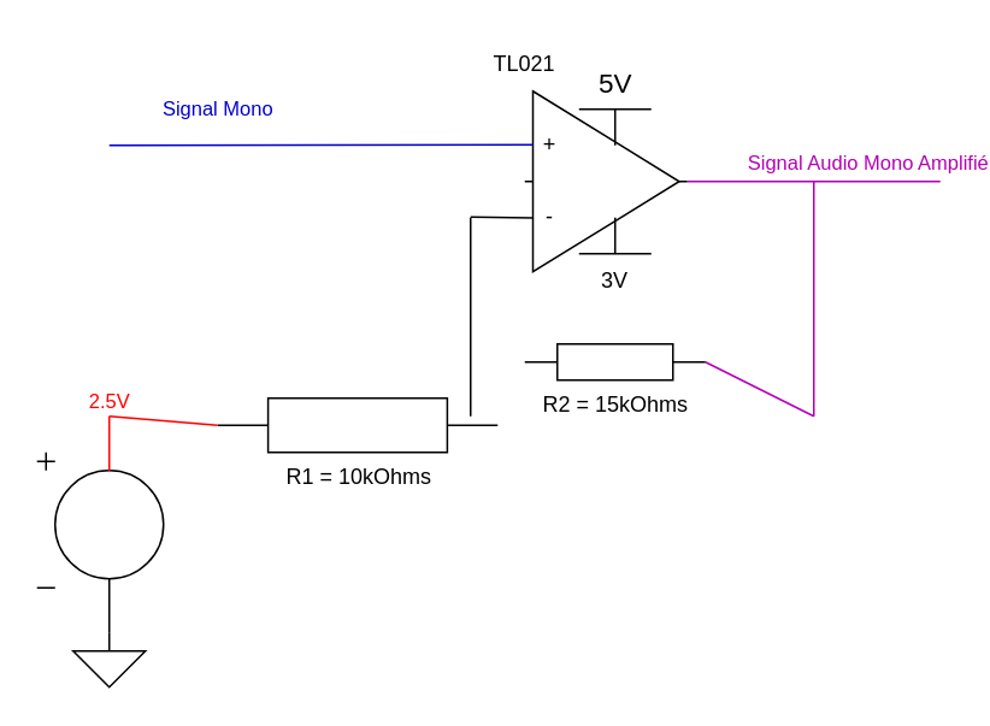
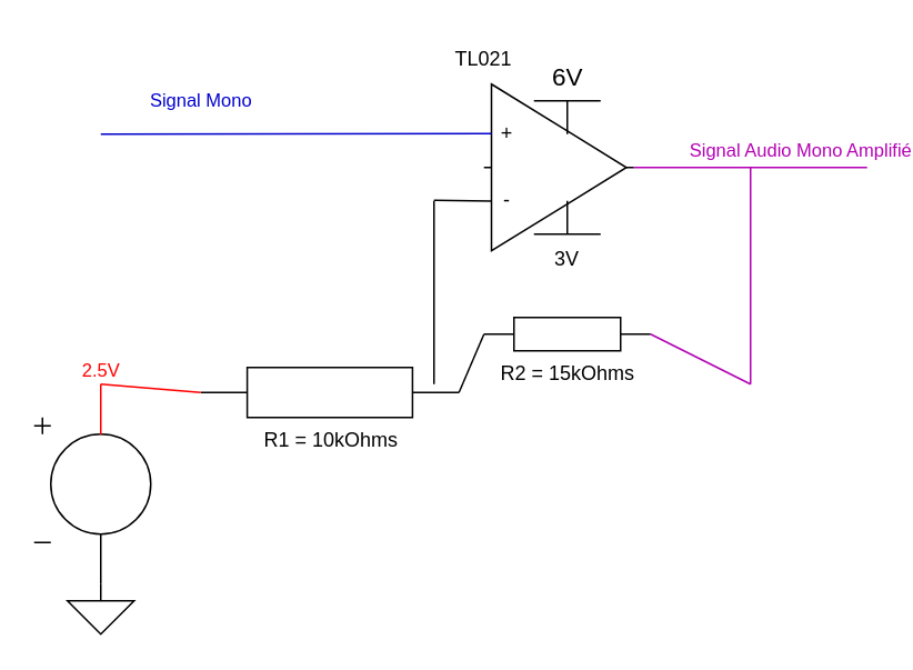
  <mxCell id="0" />
  <mxCell id="1" parent="0" />
  <mxCell id="2" value="" style="verticalLabelPosition=bottom;shadow=0;dashed=0;align=center;html=1;verticalAlign=top;shape=mxgraph.electrical.abstract.amplifier;" vertex="1" parent="1"><mxGeometry x="290" y="50" width="90" height="100" as="geometry" /></mxCell>
  <mxCell id="3" value="+" style="text;html=1;align=center;verticalAlign=middle;whiteSpace=wrap;rounded=0;" vertex="1" parent="1"><mxGeometry x="274" y="70" width="60" height="20" as="geometry" /></mxCell>
  <mxCell id="4" value="-" style="text;html=1;align=center;verticalAlign=middle;whiteSpace=wrap;rounded=0;" vertex="1" parent="1"><mxGeometry x="274" y="110" width="60" height="20" as="geometry" /></mxCell>
  <mxCell id="5" value="&lt;font color=&quot;#b300b3&quot;&gt;Signal Audio Mono Amplifié&lt;/font&gt;" style="endArrow=none;html=1;rounded=0;entryX=1;entryY=0.5;entryDx=0;entryDy=0;entryPerimeter=0;strokeColor=#B300B3;" edge="1" parent="1" target="2"><mxGeometry x="-0.429" y="-10" width="50" height="50" relative="1" as="geometry"><mxPoint x="520" y="100" as="sourcePoint" /><mxPoint x="360" y="120" as="targetPoint" /><mxPoint as="offset" /></mxGeometry></mxCell>
  <mxCell id="6" value="R2 = 15kOhms" style="pointerEvents=1;verticalLabelPosition=bottom;shadow=0;dashed=0;align=center;html=1;verticalAlign=top;shape=mxgraph.electrical.resistors.resistor_1;" vertex="1" parent="1"><mxGeometry x="290" y="190" width="100" height="20" as="geometry" /></mxCell>
  <mxCell id="7" value="" style="endArrow=none;html=1;rounded=0;entryX=1;entryY=0.5;entryDx=0;entryDy=0;entryPerimeter=0;strokeColor=#B300B3;" edge="1" parent="1" target="6"><mxGeometry x="-1" y="-50" width="50" height="50" relative="1" as="geometry"><mxPoint x="450" y="230" as="sourcePoint" /><mxPoint x="390" y="110" as="targetPoint" /><mxPoint x="30" y="10" as="offset" /></mxGeometry></mxCell>
  <mxCell id="8" value="" style="endArrow=none;html=1;rounded=0;strokeColor=#B300B3;" edge="1" parent="1"><mxGeometry x="-1" y="-50" width="50" height="50" relative="1" as="geometry"><mxPoint x="450" y="230" as="sourcePoint" /><mxPoint x="450" y="100" as="targetPoint" /><mxPoint x="30" y="10" as="offset" /></mxGeometry></mxCell>
  <mxCell id="9" value="R1 = 10kOhms" style="pointerEvents=1;verticalLabelPosition=bottom;shadow=0;dashed=0;align=center;html=1;verticalAlign=top;shape=mxgraph.electrical.resistors.resistor_1;" vertex="1" parent="1"><mxGeometry x="120" y="220" width="155" height="30" as="geometry" /></mxCell>
+ <mxCell id="10" value="" style="endArrow=none;html=1;rounded=0;exitX=1;exitY=0.5;exitDx=0;exitDy=0;exitPerimeter=0;entryX=0;entryY=0.5;entryDx=0;entryDy=0;entryPerimeter=0;" edge="1" parent="1" source="9" target="6"><mxGeometry width="50" height="50" relative="1" as="geometry"><mxPoint x="150" y="250" as="sourcePoint" /><mxPoint x="200" y="200" as="targetPoint" /></mxGeometry></mxCell>
  <mxCell id="11" value="" style="endArrow=none;html=1;rounded=0;" edge="1" parent="1"><mxGeometry width="50" height="50" relative="1" as="geometry"><mxPoint x="260" y="120" as="sourcePoint" /><mxPoint x="260" y="230" as="targetPoint" /></mxGeometry></mxCell>
  <mxCell id="12" value="" style="endArrow=none;html=1;rounded=0;exitX=1;exitY=0.5;exitDx=0;exitDy=0;exitPerimeter=0;entryX=0.051;entryY=0.701;entryDx=0;entryDy=0;entryPerimeter=0;" edge="1" parent="1" target="2"><mxGeometry width="50" height="50" relative="1" as="geometry"><mxPoint x="260" y="119.66" as="sourcePoint" /><mxPoint x="290" y="120" as="targetPoint" /></mxGeometry></mxCell>
  <mxCell id="13" value="" style="pointerEvents=1;verticalLabelPosition=bottom;shadow=0;dashed=0;align=center;html=1;verticalAlign=top;shape=mxgraph.electrical.signal_sources.dc_source_1;" vertex="1" parent="1"><mxGeometry x="20" y="250" width="70" height="75" as="geometry" /></mxCell>
  <mxCell id="14" value="" style="endArrow=none;html=1;rounded=0;strokeColor=#FF0000;" edge="1" parent="1"><mxGeometry width="50" height="50" relative="1" as="geometry"><mxPoint x="60" y="230" as="sourcePoint" /><mxPoint x="60" y="260.34" as="targetPoint" /></mxGeometry></mxCell>
  <mxCell id="15" value="" style="endArrow=none;html=1;rounded=0;entryX=0;entryY=0.5;entryDx=0;entryDy=0;entryPerimeter=0;strokeColor=#FF0000;" edge="1" parent="1" target="9"><mxGeometry width="50" height="50" relative="1" as="geometry"><mxPoint x="60" y="230" as="sourcePoint" /><mxPoint x="95" y="150.34" as="targetPoint" /></mxGeometry></mxCell>
  <mxCell id="16" value="&lt;font color=&quot;#ff0000&quot;&gt;2.5V&lt;/font&gt;" style="edgeLabel;html=1;align=center;verticalAlign=middle;resizable=0;points=[];" vertex="1" connectable="0" parent="15"><mxGeometry x="-0.545" relative="1" as="geometry"><mxPoint x="-14" y="-10" as="offset" /></mxGeometry></mxCell>
  <mxCell id="17" value="" style="endArrow=none;html=1;rounded=0;" edge="1" parent="1"><mxGeometry width="50" height="50" relative="1" as="geometry"><mxPoint x="60" y="320" as="sourcePoint" /><mxPoint x="60" y="350" as="targetPoint" /></mxGeometry></mxCell>
  <mxCell id="18" value="" style="pointerEvents=1;verticalLabelPosition=bottom;shadow=0;dashed=0;align=center;html=1;verticalAlign=top;shape=mxgraph.electrical.signal_sources.signal_ground;" vertex="1" parent="1"><mxGeometry x="40" y="350" width="40" height="30" as="geometry" /></mxCell>
  <mxCell id="19" value="" style="endArrow=none;html=1;rounded=0;entryX=0.051;entryY=0.296;entryDx=0;entryDy=0;entryPerimeter=0;strokeColor=#0000CC;" edge="1" parent="1" target="2"><mxGeometry width="50" height="50" relative="1" as="geometry"><mxPoint x="60" y="80" as="sourcePoint" /><mxPoint x="290" y="79.71" as="targetPoint" /></mxGeometry></mxCell>
  <mxCell id="20" value="&lt;font color=&quot;#0000cc&quot;&gt;Signal Mono&lt;/font&gt;" style="edgeLabel;html=1;align=center;verticalAlign=middle;resizable=0;points=[];" vertex="1" connectable="0" parent="19"><mxGeometry x="-0.804" relative="1" as="geometry"><mxPoint x="37" y="-20" as="offset" /></mxGeometry></mxCell>
- <mxCell id="21" value="&lt;font style=&quot;font-size: 15px;&quot;&gt;5V&lt;/font&gt;" style="verticalLabelPosition=top;verticalAlign=bottom;shape=mxgraph.electrical.signal_sources.vdd;shadow=0;dashed=0;align=center;strokeWidth=1;fontSize=24;html=1;flipV=1;" vertex="1" parent="1"><mxGeometry x="320" y="60" width="40" height="20" as="geometry" /></mxCell>
+ <mxCell id="21" value="&lt;font style=&quot;font-size: 15px;&quot;&gt;6V&lt;/font&gt;" style="verticalLabelPosition=top;verticalAlign=bottom;shape=mxgraph.electrical.signal_sources.vdd;shadow=0;dashed=0;align=center;strokeWidth=1;fontSize=24;html=1;flipV=1;" vertex="1" parent="1"><mxGeometry x="320" y="60" width="40" height="20" as="geometry" /></mxCell>
  <mxCell id="22" value="" style="verticalLabelPosition=top;verticalAlign=bottom;shape=mxgraph.electrical.signal_sources.vdd;shadow=0;dashed=0;align=center;strokeWidth=1;fontSize=24;html=1;flipV=1;rotation=-180;" vertex="1" parent="1"><mxGeometry x="320" y="120" width="40" height="20" as="geometry" /></mxCell>
  <mxCell id="23" value="3V" style="text;html=1;align=center;verticalAlign=middle;whiteSpace=wrap;rounded=0;" vertex="1" parent="1"><mxGeometry x="310" y="140" width="60" height="30" as="geometry" /></mxCell>
  <mxCell id="24" value="TL021" style="text;html=1;align=center;verticalAlign=middle;whiteSpace=wrap;rounded=0;" vertex="1" parent="1"><mxGeometry x="260" y="20" width="60" height="30" as="geometry" /></mxCell>
